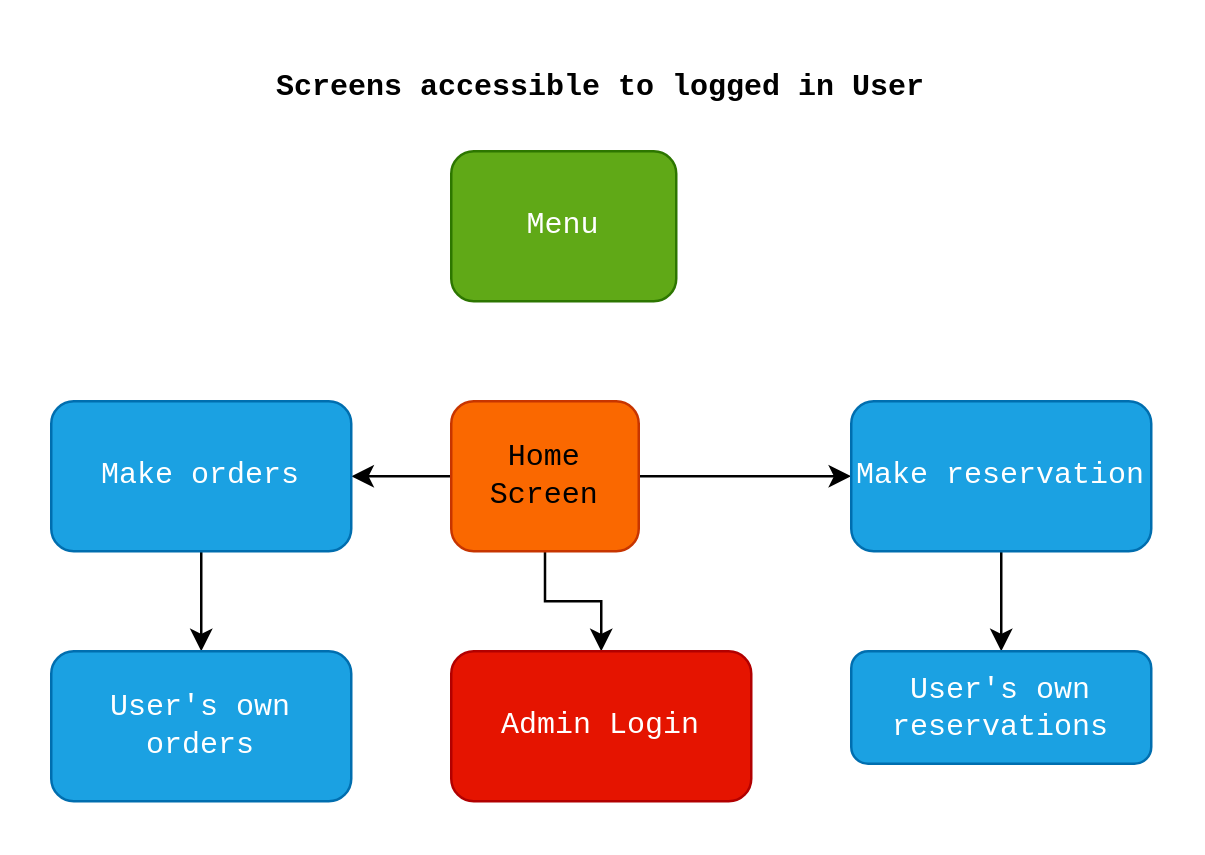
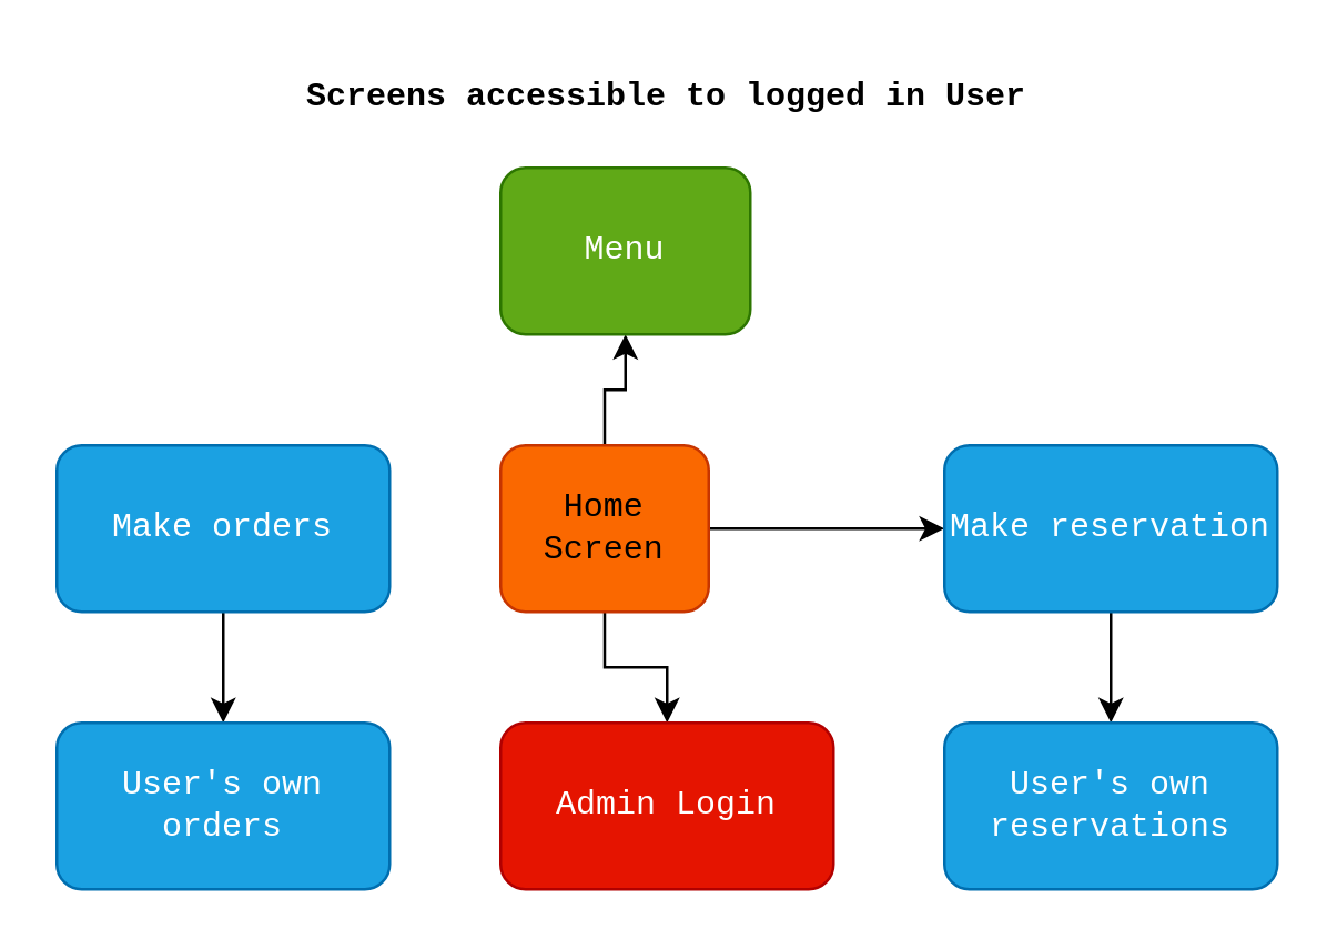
  <mxCell id="0" />
  <mxCell id="1" parent="0" />
  <mxCell id="2" value="&lt;b&gt;&lt;font&gt;Screens accessible to logged in User&lt;/font&gt;&lt;/b&gt;" style="text;html=1;align=center;verticalAlign=middle;whiteSpace=wrap;rounded=0;fontFamily=Courier New;" vertex="1" parent="1"><mxGeometry x="90" y="20" width="300" height="30" as="geometry" /></mxCell>
- <mxCell id="4" value="" style="edgeStyle=orthogonalEdgeStyle;rounded=0;orthogonalLoop=1;jettySize=auto;html=1;fontFamily=Courier New;" edge="1" parent="1" source="7" target="10"><mxGeometry relative="1" as="geometry" /></mxCell>
+ <mxCell id="3" value="" style="edgeStyle=orthogonalEdgeStyle;rounded=0;orthogonalLoop=1;jettySize=auto;html=1;fontFamily=Courier New;" edge="1" parent="1" source="7" target="8"><mxGeometry relative="1" as="geometry" /></mxCell>
  <mxCell id="5" value="" style="edgeStyle=orthogonalEdgeStyle;rounded=0;orthogonalLoop=1;jettySize=auto;html=1;fontFamily=Courier New;" edge="1" parent="1" source="7" target="13"><mxGeometry relative="1" as="geometry" /></mxCell>
  <mxCell id="6" value="" style="edgeStyle=orthogonalEdgeStyle;rounded=0;orthogonalLoop=1;jettySize=auto;html=1;fontFamily=Courier New;" edge="1" parent="1" source="7" target="15"><mxGeometry relative="1" as="geometry" /></mxCell>
  <mxCell id="7" value="Home Screen" style="rounded=1;whiteSpace=wrap;html=1;fillColor=#fa6800;fontColor=#000000;strokeColor=#C73500;fontFamily=Courier New;" vertex="1" parent="1"><mxGeometry x="180" y="160" width="75" height="60" as="geometry" /></mxCell>
  <mxCell id="8" value="Menu" style="whiteSpace=wrap;html=1;rounded=1;fillColor=#60a917;fontColor=#ffffff;strokeColor=#2D7600;fontFamily=Courier New;" vertex="1" parent="1"><mxGeometry x="180" y="60" width="90" height="60" as="geometry" /></mxCell>
  <mxCell id="9" value="" style="edgeStyle=orthogonalEdgeStyle;rounded=0;orthogonalLoop=1;jettySize=auto;html=1;fontFamily=Courier New;" edge="1" parent="1" source="10" target="11"><mxGeometry relative="1" as="geometry" /></mxCell>
  <mxCell id="10" value="Make orders" style="whiteSpace=wrap;html=1;rounded=1;fillColor=#1ba1e2;fontColor=#ffffff;strokeColor=#006EAF;fontFamily=Courier New;" vertex="1" parent="1"><mxGeometry x="20" y="160" width="120" height="60" as="geometry" /></mxCell>
  <mxCell id="11" value="&lt;div&gt;User's own&lt;/div&gt;&lt;div&gt;orders&lt;/div&gt;" style="whiteSpace=wrap;html=1;rounded=1;fillColor=#1ba1e2;fontColor=#ffffff;strokeColor=#006EAF;fontFamily=Courier New;" vertex="1" parent="1"><mxGeometry x="20" y="260" width="120" height="60" as="geometry" /></mxCell>
  <mxCell id="12" value="" style="edgeStyle=orthogonalEdgeStyle;rounded=0;orthogonalLoop=1;jettySize=auto;html=1;fontFamily=Courier New;" edge="1" parent="1" source="13" target="14"><mxGeometry relative="1" as="geometry" /></mxCell>
  <mxCell id="13" value="Make reservation" style="whiteSpace=wrap;html=1;rounded=1;fillColor=#1ba1e2;fontColor=#ffffff;strokeColor=#006EAF;fontFamily=Courier New;" vertex="1" parent="1"><mxGeometry x="340" y="160" width="120" height="60" as="geometry" /></mxCell>
- <mxCell id="14" value="User's own reservations" style="whiteSpace=wrap;html=1;rounded=1;fillColor=#1ba1e2;fontColor=#ffffff;strokeColor=#006EAF;fontFamily=Courier New;" vertex="1" parent="1"><mxGeometry x="340" y="260" width="120" height="45" as="geometry" /></mxCell>
+ <mxCell id="14" value="User's own reservations" style="whiteSpace=wrap;html=1;rounded=1;fillColor=#1ba1e2;fontColor=#ffffff;strokeColor=#006EAF;fontFamily=Courier New;" vertex="1" parent="1"><mxGeometry x="340" y="260" width="120" height="60" as="geometry" /></mxCell>
  <mxCell id="15" value="Admin Login" style="whiteSpace=wrap;html=1;rounded=1;fillColor=#e51400;fontColor=#ffffff;strokeColor=#B20000;fontFamily=Courier New;" vertex="1" parent="1"><mxGeometry x="180" y="260" width="120" height="60" as="geometry" /></mxCell>
